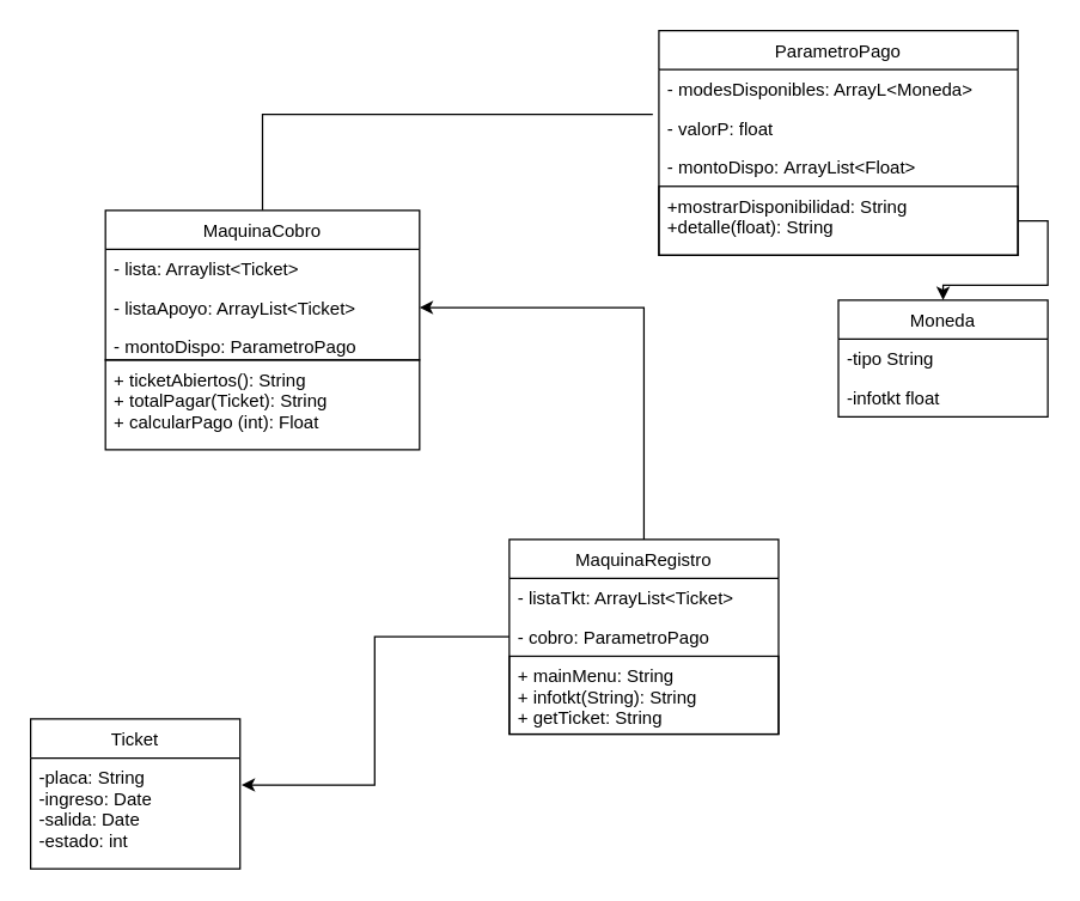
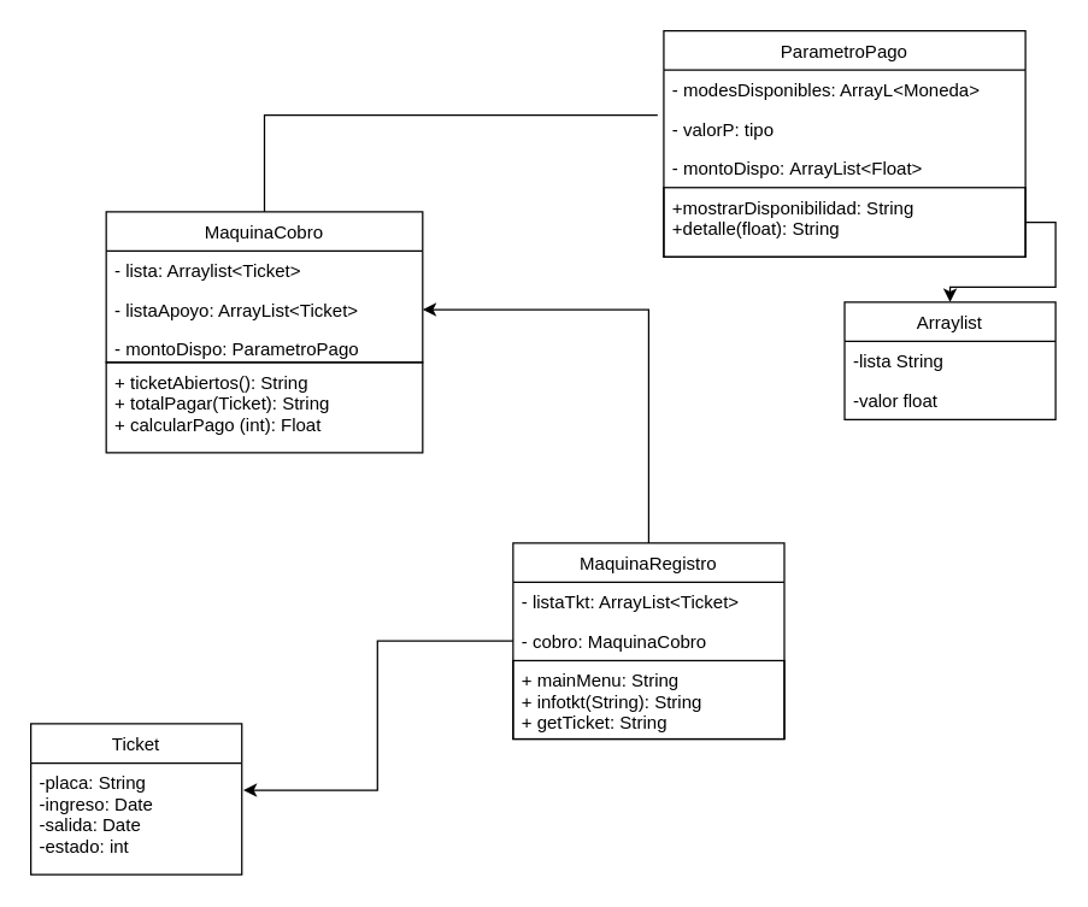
  <mxCell id="0" />
  <mxCell id="1" parent="0" />
  <mxCell id="2" style="edgeStyle=orthogonalEdgeStyle;rounded=0;orthogonalLoop=1;jettySize=auto;html=1;entryX=1;entryY=0.5;entryDx=0;entryDy=0;" edge="1" parent="1" source="21" target="6"><mxGeometry relative="1" as="geometry" /></mxCell>
  <mxCell id="3" style="edgeStyle=orthogonalEdgeStyle;rounded=0;orthogonalLoop=1;jettySize=auto;html=1;entryX=-0.017;entryY=0.154;entryDx=0;entryDy=0;entryPerimeter=0;endArrow=none;" edge="1" parent="1" source="4" target="11"><mxGeometry relative="1" as="geometry" /></mxCell>
  <mxCell id="4" value="MaquinaCobro" style="swimlane;fontStyle=0;childLayout=stackLayout;horizontal=1;startSize=26;fillColor=none;horizontalStack=0;resizeParent=1;resizeParentMax=0;resizeLast=0;collapsible=1;marginBottom=0;" vertex="1" parent="1"><mxGeometry x="70" y="140" width="210" height="100" as="geometry"><mxRectangle x="70" y="130" width="90" height="26" as="alternateBounds" /></mxGeometry></mxCell>
  <mxCell id="5" value="- lista: Arraylist&lt;Ticket&gt;&#10;" style="text;strokeColor=none;fillColor=none;align=left;verticalAlign=top;spacingLeft=4;spacingRight=4;overflow=hidden;rotatable=0;points=[[0,0.5],[1,0.5]];portConstraint=eastwest;" vertex="1" parent="4"><mxGeometry y="26" width="210" height="26" as="geometry" /></mxCell>
  <mxCell id="6" value="- listaApoyo: ArrayList&lt;Ticket&gt;" style="text;strokeColor=none;fillColor=none;align=left;verticalAlign=top;spacingLeft=4;spacingRight=4;overflow=hidden;rotatable=0;points=[[0,0.5],[1,0.5]];portConstraint=eastwest;" vertex="1" parent="4"><mxGeometry y="52" width="210" height="26" as="geometry" /></mxCell>
  <mxCell id="7" value="- montoDispo: ParametroPago" style="text;strokeColor=none;fillColor=none;align=left;verticalAlign=top;spacingLeft=4;spacingRight=4;overflow=hidden;rotatable=0;points=[[0,0.5],[1,0.5]];portConstraint=eastwest;" vertex="1" parent="4"><mxGeometry y="78" width="210" height="22" as="geometry" /></mxCell>
  <mxCell id="8" value="+ ticketAbiertos(): String&#10;+ totalPagar(Ticket): String&#10;+ calcularPago (int): Float" style="text;strokeColor=#000000;fillColor=none;align=left;verticalAlign=top;spacingLeft=4;spacingRight=4;overflow=hidden;rotatable=0;points=[[0,0.5],[1,0.5]];portConstraint=eastwest;perimeterSpacing=0;" vertex="1" parent="1"><mxGeometry x="70" y="240" width="210" height="60" as="geometry" /></mxCell>
  <mxCell id="9" value="ParametroPago" style="swimlane;fontStyle=0;childLayout=stackLayout;horizontal=1;startSize=26;fillColor=none;horizontalStack=0;resizeParent=1;resizeParentMax=0;resizeLast=0;collapsible=1;marginBottom=0;" vertex="1" parent="1"><mxGeometry x="440" y="20" width="240" height="150" as="geometry" /></mxCell>
  <mxCell id="10" value="- modesDisponibles: ArrayL&lt;Moneda&gt;" style="text;strokeColor=none;fillColor=none;align=left;verticalAlign=top;spacingLeft=4;spacingRight=4;overflow=hidden;rotatable=0;points=[[0,0.5],[1,0.5]];portConstraint=eastwest;" vertex="1" parent="9"><mxGeometry y="26" width="240" height="26" as="geometry" /></mxCell>
- <mxCell id="11" value="- valorP: float" style="text;strokeColor=none;fillColor=none;align=left;verticalAlign=top;spacingLeft=4;spacingRight=4;overflow=hidden;rotatable=0;points=[[0,0.5],[1,0.5]];portConstraint=eastwest;" vertex="1" parent="9"><mxGeometry y="52" width="240" height="26" as="geometry" /></mxCell>
+ <mxCell id="11" value="- valorP: tipo" style="text;strokeColor=none;fillColor=none;align=left;verticalAlign=top;spacingLeft=4;spacingRight=4;overflow=hidden;rotatable=0;points=[[0,0.5],[1,0.5]];portConstraint=eastwest;" vertex="1" parent="9"><mxGeometry y="52" width="240" height="26" as="geometry" /></mxCell>
  <mxCell id="12" value="- montoDispo: ArrayList&lt;Float&gt;" style="text;strokeColor=none;fillColor=none;align=left;verticalAlign=top;spacingLeft=4;spacingRight=4;overflow=hidden;rotatable=0;points=[[0,0.5],[1,0.5]];portConstraint=eastwest;" vertex="1" parent="9"><mxGeometry y="78" width="240" height="26" as="geometry" /></mxCell>
  <mxCell id="13" value="+mostrarDisponibilidad: String&#10;+detalle(float): String" style="text;strokeColor=#000000;fillColor=none;align=left;verticalAlign=top;spacingLeft=4;spacingRight=4;overflow=hidden;rotatable=0;points=[[0,0.5],[1,0.5]];portConstraint=eastwest;perimeterSpacing=0;" vertex="1" parent="9"><mxGeometry y="104" width="240" height="46" as="geometry" /></mxCell>
- <mxCell id="14" value="Moneda" style="swimlane;fontStyle=0;childLayout=stackLayout;horizontal=1;startSize=26;fillColor=none;horizontalStack=0;resizeParent=1;resizeParentMax=0;resizeLast=0;collapsible=1;marginBottom=0;" vertex="1" parent="1"><mxGeometry x="560" y="200" width="140" height="78" as="geometry" /></mxCell>
- <mxCell id="15" value="-tipo String" style="text;strokeColor=none;fillColor=none;align=left;verticalAlign=top;spacingLeft=4;spacingRight=4;overflow=hidden;rotatable=0;points=[[0,0.5],[1,0.5]];portConstraint=eastwest;" vertex="1" parent="14"><mxGeometry y="26" width="140" height="26" as="geometry" /></mxCell>
- <mxCell id="16" value="-infotkt float" style="text;strokeColor=none;fillColor=none;align=left;verticalAlign=top;spacingLeft=4;spacingRight=4;overflow=hidden;rotatable=0;points=[[0,0.5],[1,0.5]];portConstraint=eastwest;" vertex="1" parent="14"><mxGeometry y="52" width="140" height="26" as="geometry" /></mxCell>
+ <mxCell id="14" value="Arraylist" style="swimlane;fontStyle=0;childLayout=stackLayout;horizontal=1;startSize=26;fillColor=none;horizontalStack=0;resizeParent=1;resizeParentMax=0;resizeLast=0;collapsible=1;marginBottom=0;" vertex="1" parent="1"><mxGeometry x="560" y="200" width="140" height="78" as="geometry" /></mxCell>
+ <mxCell id="15" value="-lista String" style="text;strokeColor=none;fillColor=none;align=left;verticalAlign=top;spacingLeft=4;spacingRight=4;overflow=hidden;rotatable=0;points=[[0,0.5],[1,0.5]];portConstraint=eastwest;" vertex="1" parent="14"><mxGeometry y="26" width="140" height="26" as="geometry" /></mxCell>
+ <mxCell id="16" value="-valor float" style="text;strokeColor=none;fillColor=none;align=left;verticalAlign=top;spacingLeft=4;spacingRight=4;overflow=hidden;rotatable=0;points=[[0,0.5],[1,0.5]];portConstraint=eastwest;" vertex="1" parent="14"><mxGeometry y="52" width="140" height="26" as="geometry" /></mxCell>
  <mxCell id="17" style="edgeStyle=orthogonalEdgeStyle;rounded=0;orthogonalLoop=1;jettySize=auto;html=1;entryX=1.007;entryY=0.243;entryDx=0;entryDy=0;entryPerimeter=0;" edge="1" parent="1" source="23" target="19"><mxGeometry relative="1" as="geometry" /></mxCell>
  <mxCell id="18" value="Ticket" style="swimlane;fontStyle=0;childLayout=stackLayout;horizontal=1;startSize=26;fillColor=none;horizontalStack=0;resizeParent=1;resizeParentMax=0;resizeLast=0;collapsible=1;marginBottom=0;" vertex="1" parent="1"><mxGeometry x="20" y="480" width="140" height="100" as="geometry"><mxRectangle x="580" y="414" width="60" height="26" as="alternateBounds" /></mxGeometry></mxCell>
  <mxCell id="19" value="-placa: String&#10;-ingreso: Date&#10;-salida: Date&#10;-estado: int" style="text;strokeColor=none;fillColor=none;align=left;verticalAlign=top;spacingLeft=4;spacingRight=4;overflow=hidden;rotatable=0;points=[[0,0.5],[1,0.5]];portConstraint=eastwest;" vertex="1" parent="18"><mxGeometry y="26" width="140" height="74" as="geometry" /></mxCell>
  <mxCell id="20" style="edgeStyle=orthogonalEdgeStyle;rounded=0;orthogonalLoop=1;jettySize=auto;html=1;" edge="1" parent="1" source="13" target="14"><mxGeometry relative="1" as="geometry" /></mxCell>
  <mxCell id="21" value="MaquinaRegistro" style="swimlane;fontStyle=0;childLayout=stackLayout;horizontal=1;startSize=26;fillColor=none;horizontalStack=0;resizeParent=1;resizeParentMax=0;resizeLast=0;collapsible=1;marginBottom=0;" vertex="1" parent="1"><mxGeometry x="340" y="360" width="180" height="130" as="geometry" /></mxCell>
  <mxCell id="22" value="- listaTkt: ArrayList&lt;Ticket&gt;" style="text;strokeColor=none;fillColor=none;align=left;verticalAlign=top;spacingLeft=4;spacingRight=4;overflow=hidden;rotatable=0;points=[[0,0.5],[1,0.5]];portConstraint=eastwest;" vertex="1" parent="21"><mxGeometry y="26" width="180" height="26" as="geometry" /></mxCell>
- <mxCell id="23" value="- cobro: ParametroPago" style="text;strokeColor=none;fillColor=none;align=left;verticalAlign=top;spacingLeft=4;spacingRight=4;overflow=hidden;rotatable=0;points=[[0,0.5],[1,0.5]];portConstraint=eastwest;" vertex="1" parent="21"><mxGeometry y="52" width="180" height="26" as="geometry" /></mxCell>
+ <mxCell id="23" value="- cobro: MaquinaCobro" style="text;strokeColor=none;fillColor=none;align=left;verticalAlign=top;spacingLeft=4;spacingRight=4;overflow=hidden;rotatable=0;points=[[0,0.5],[1,0.5]];portConstraint=eastwest;" vertex="1" parent="21"><mxGeometry y="52" width="180" height="26" as="geometry" /></mxCell>
  <mxCell id="24" value="+ mainMenu: String&#10;+ infotkt(String): String&#10;+ getTicket: String" style="text;strokeColor=#000000;fillColor=none;align=left;verticalAlign=top;spacingLeft=4;spacingRight=4;overflow=hidden;rotatable=0;points=[[0,0.5],[1,0.5]];portConstraint=eastwest;perimeterSpacing=0;" vertex="1" parent="21"><mxGeometry y="78" width="180" height="52" as="geometry" /></mxCell>
